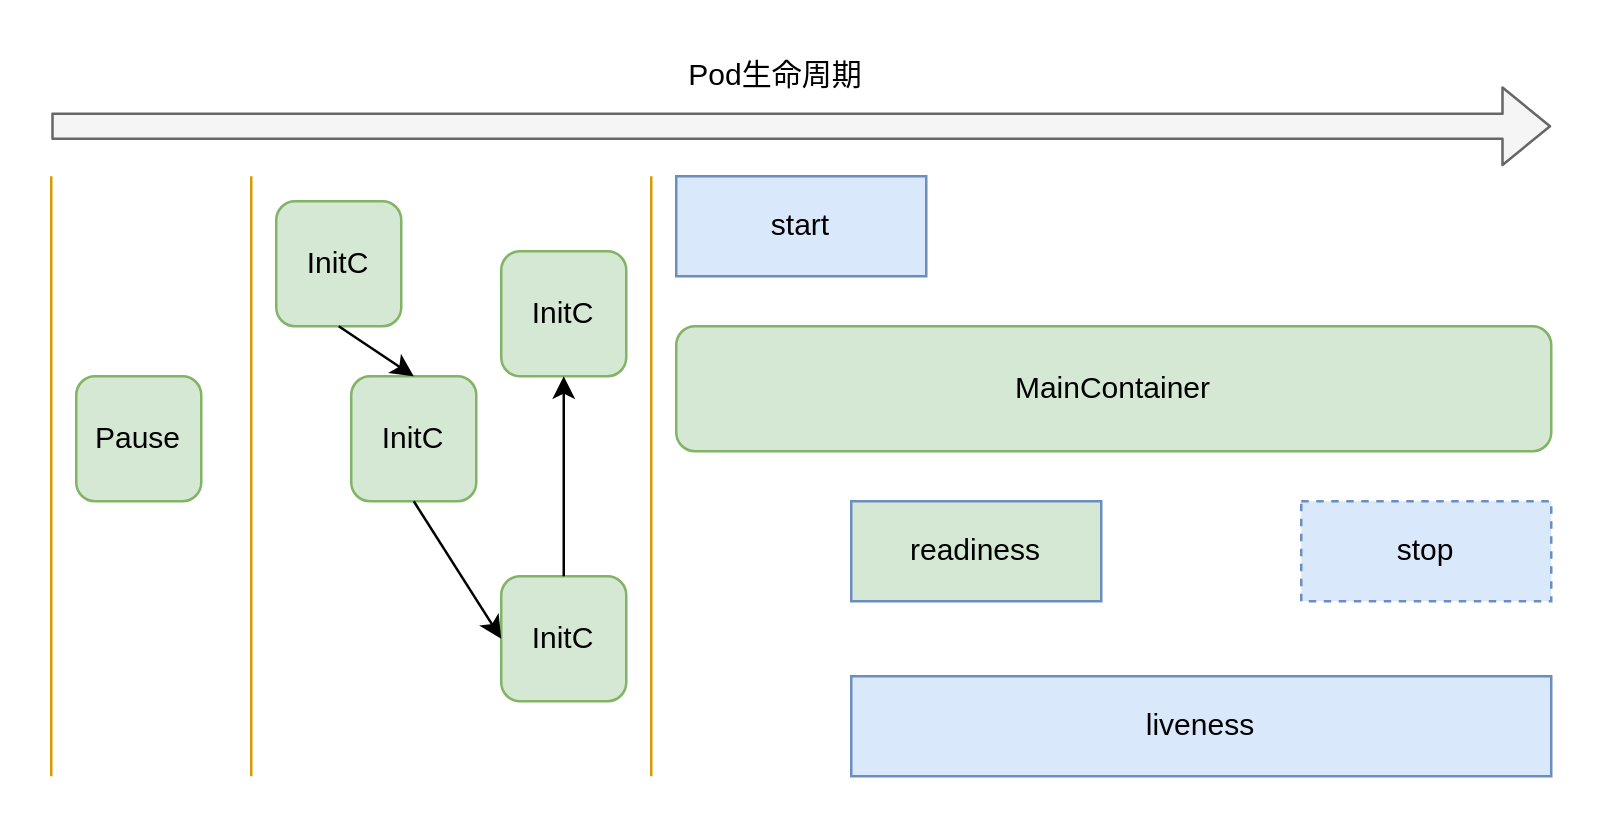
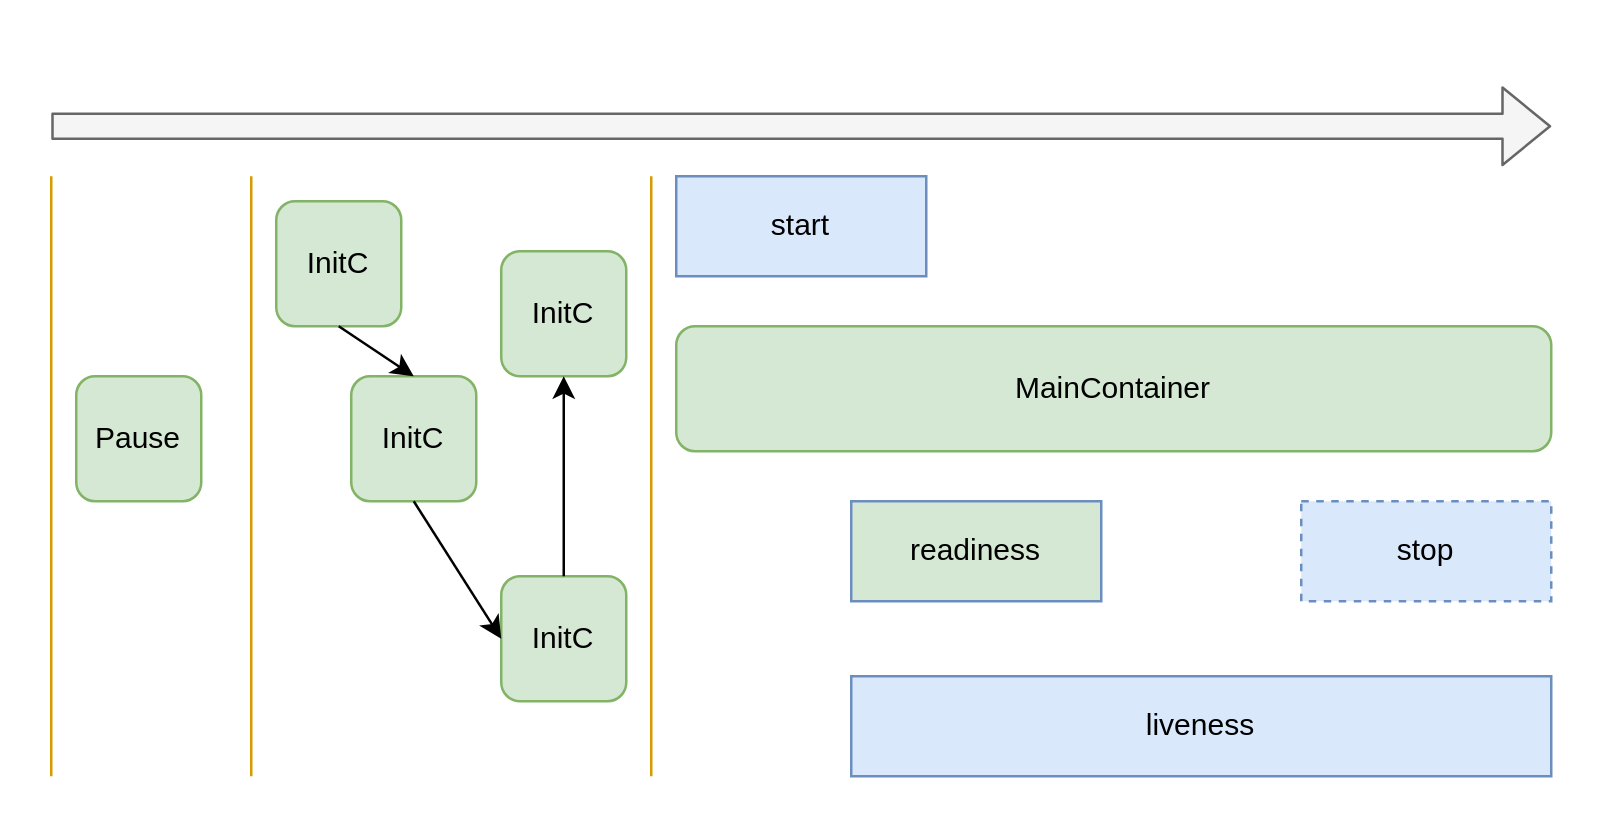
  <mxCell id="0" />
  <mxCell id="1" parent="0" />
  <mxCell id="2" value="" style="shape=flexArrow;endArrow=classic;html=1;fillColor=#f5f5f5;strokeColor=#666666;" edge="1" parent="1"><mxGeometry width="50" height="50" relative="1" as="geometry"><mxPoint x="20" y="50" as="sourcePoint" /><mxPoint x="620" y="50" as="targetPoint" /></mxGeometry></mxCell>
  <mxCell id="3" value="" style="endArrow=none;html=1;fillColor=#ffe6cc;strokeColor=#d79b00;" edge="1" parent="1"><mxGeometry width="50" height="50" relative="1" as="geometry"><mxPoint x="100" y="310" as="sourcePoint" /><mxPoint x="100" y="70" as="targetPoint" /></mxGeometry></mxCell>
  <mxCell id="4" value="" style="endArrow=none;html=1;fillColor=#ffe6cc;strokeColor=#d79b00;" edge="1" parent="1"><mxGeometry width="50" height="50" relative="1" as="geometry"><mxPoint x="260" y="310" as="sourcePoint" /><mxPoint x="260" y="70" as="targetPoint" /></mxGeometry></mxCell>
  <mxCell id="5" value="MainContainer" style="rounded=1;whiteSpace=wrap;html=1;fillColor=#d5e8d4;strokeColor=#82b366;" vertex="1" parent="1"><mxGeometry x="270" y="130" width="350" height="50" as="geometry" /></mxCell>
  <mxCell id="6" value="start" style="rounded=0;whiteSpace=wrap;html=1;fillColor=#dae8fc;strokeColor=#6c8ebf;" vertex="1" parent="1"><mxGeometry x="270" y="70" width="100" height="40" as="geometry" /></mxCell>
  <mxCell id="7" value="readiness" style="rounded=0;whiteSpace=wrap;html=1;fillColor=#d5e8d4;strokeColor=#6c8ebf;" vertex="1" parent="1"><mxGeometry x="340" y="200" width="100" height="40" as="geometry" /></mxCell>
  <mxCell id="8" value="stop" style="rounded=0;whiteSpace=wrap;html=1;fillColor=#dae8fc;strokeColor=#6c8ebf;dashed=1;" vertex="1" parent="1"><mxGeometry x="520" y="200" width="100" height="40" as="geometry" /></mxCell>
  <mxCell id="9" value="liveness" style="rounded=0;whiteSpace=wrap;html=1;fillColor=#dae8fc;strokeColor=#6c8ebf;" vertex="1" parent="1"><mxGeometry x="340" y="270" width="280" height="40" as="geometry" /></mxCell>
- <mxCell id="10" value="Pod生命周期" style="text;html=1;strokeColor=none;fillColor=none;align=center;verticalAlign=middle;whiteSpace=wrap;rounded=0;" vertex="1" parent="1"><mxGeometry x="220" y="20" width="180" height="20" as="geometry" /></mxCell>
  <mxCell id="11" value="InitC" style="rounded=1;whiteSpace=wrap;html=1;fillColor=#d5e8d4;strokeColor=#82b366;" vertex="1" parent="1"><mxGeometry x="110" y="80" width="50" height="50" as="geometry" /></mxCell>
  <mxCell id="12" value="InitC" style="rounded=1;whiteSpace=wrap;html=1;fillColor=#d5e8d4;strokeColor=#82b366;" vertex="1" parent="1"><mxGeometry x="140" y="150" width="50" height="50" as="geometry" /></mxCell>
  <mxCell id="13" value="InitC" style="rounded=1;whiteSpace=wrap;html=1;fillColor=#d5e8d4;strokeColor=#82b366;" vertex="1" parent="1"><mxGeometry x="200" y="230" width="50" height="50" as="geometry" /></mxCell>
  <mxCell id="14" value="InitC" style="rounded=1;whiteSpace=wrap;html=1;fillColor=#d5e8d4;strokeColor=#82b366;" vertex="1" parent="1"><mxGeometry x="200" y="100" width="50" height="50" as="geometry" /></mxCell>
  <mxCell id="15" value="" style="endArrow=classic;html=1;exitX=0.5;exitY=1;exitDx=0;exitDy=0;entryX=0.5;entryY=0;entryDx=0;entryDy=0;" edge="1" parent="1" source="11" target="12"><mxGeometry width="50" height="50" relative="1" as="geometry"><mxPoint x="20" y="140" as="sourcePoint" /><mxPoint x="70" y="90" as="targetPoint" /></mxGeometry></mxCell>
  <mxCell id="16" value="" style="endArrow=classic;html=1;exitX=0.5;exitY=1;exitDx=0;exitDy=0;entryX=0;entryY=0.5;entryDx=0;entryDy=0;" edge="1" parent="1" source="12" target="13"><mxGeometry width="50" height="50" relative="1" as="geometry"><mxPoint x="150" y="340" as="sourcePoint" /><mxPoint x="200" y="290" as="targetPoint" /></mxGeometry></mxCell>
  <mxCell id="17" value="" style="endArrow=classic;html=1;exitX=0.5;exitY=0;exitDx=0;exitDy=0;entryX=0.5;entryY=1;entryDx=0;entryDy=0;" edge="1" parent="1" source="13" target="14"><mxGeometry width="50" height="50" relative="1" as="geometry"><mxPoint x="200" y="220" as="sourcePoint" /><mxPoint x="250" y="170" as="targetPoint" /></mxGeometry></mxCell>
  <mxCell id="18" value="" style="endArrow=none;html=1;fillColor=#ffe6cc;strokeColor=#d79b00;" edge="1" parent="1"><mxGeometry width="50" height="50" relative="1" as="geometry"><mxPoint x="20" y="310" as="sourcePoint" /><mxPoint x="20" y="70" as="targetPoint" /></mxGeometry></mxCell>
  <mxCell id="19" value="Pause" style="rounded=1;whiteSpace=wrap;html=1;fillColor=#d5e8d4;strokeColor=#82b366;" vertex="1" parent="1"><mxGeometry x="30" y="150" width="50" height="50" as="geometry" /></mxCell>
